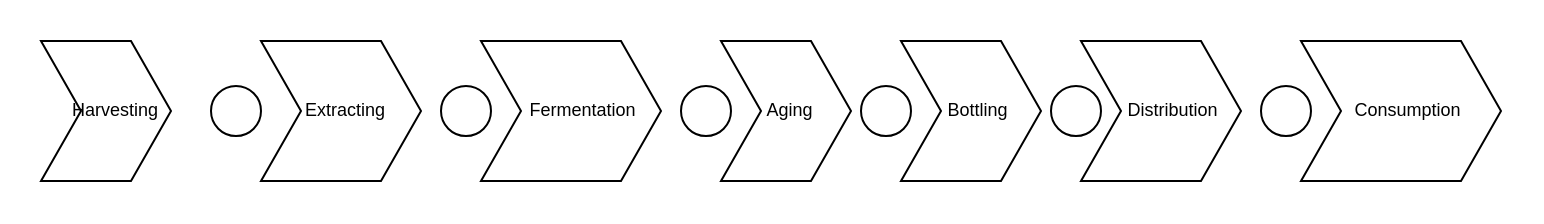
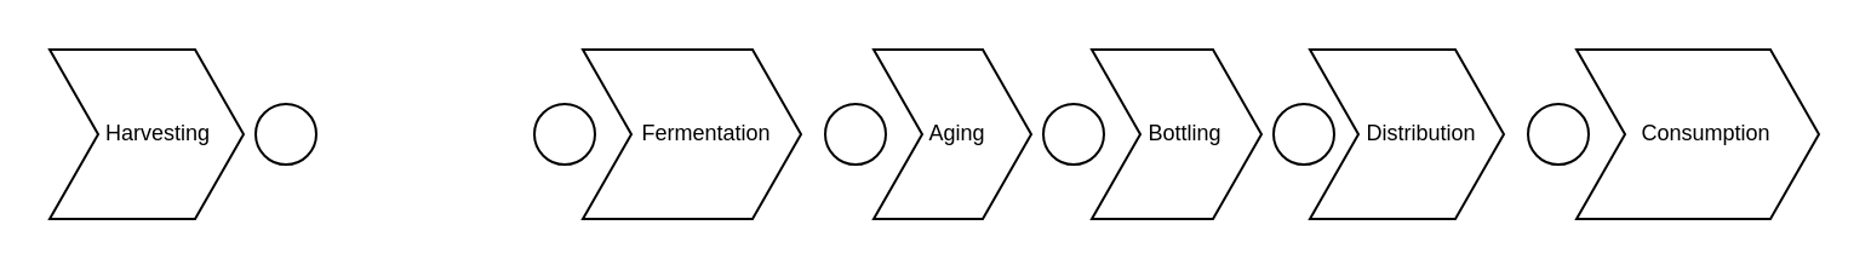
  <mxCell id="0" />
  <mxCell id="1" parent="0" />
- <mxCell id="2" value="&amp;nbsp; &amp;nbsp; Harvesting" style="shape=step;perimeter=stepPerimeter;whiteSpace=wrap;html=1;fixedSize=1;align=center;fontSize=9;" vertex="1" parent="1"><mxGeometry x="20" y="20" width="65" height="70" as="geometry" /></mxCell>
- <mxCell id="3" value="&amp;nbsp; Extracting" style="shape=step;perimeter=stepPerimeter;whiteSpace=wrap;html=1;fixedSize=1;fontSize=9;" vertex="1" parent="1"><mxGeometry x="130" y="20" width="80" height="70" as="geometry" /></mxCell>
+ <mxCell id="2" value="&amp;nbsp; &amp;nbsp; Harvesting" style="shape=step;perimeter=stepPerimeter;whiteSpace=wrap;html=1;fixedSize=1;align=center;fontSize=9;" vertex="1" parent="1"><mxGeometry x="20" y="20" width="80" height="70" as="geometry" /></mxCell>
  <mxCell id="4" value="&amp;nbsp; Aging" style="shape=step;perimeter=stepPerimeter;whiteSpace=wrap;html=1;fixedSize=1;fontSize=9;" vertex="1" parent="1"><mxGeometry x="360" y="20" width="65" height="70" as="geometry" /></mxCell>
  <mxCell id="5" value="&amp;nbsp; &amp;nbsp; &amp;nbsp;Fermentation" style="shape=step;perimeter=stepPerimeter;whiteSpace=wrap;html=1;fixedSize=1;fontSize=9;" vertex="1" parent="1"><mxGeometry x="240" y="20" width="90" height="70" as="geometry" /></mxCell>
  <mxCell id="6" value="&amp;nbsp; &amp;nbsp;Bottling" style="shape=step;perimeter=stepPerimeter;whiteSpace=wrap;html=1;fixedSize=1;fontSize=9;" vertex="1" parent="1"><mxGeometry x="450" y="20" width="70" height="70" as="geometry" /></mxCell>
  <mxCell id="7" value="" style="ellipse;whiteSpace=wrap;html=1;aspect=fixed;" vertex="1" parent="1"><mxGeometry x="105" y="42.5" width="25" height="25" as="geometry" /></mxCell>
  <mxCell id="8" value="" style="ellipse;whiteSpace=wrap;html=1;aspect=fixed;" vertex="1" parent="1"><mxGeometry x="220" y="42.5" width="25" height="25" as="geometry" /></mxCell>
  <mxCell id="9" value="" style="ellipse;whiteSpace=wrap;html=1;aspect=fixed;" vertex="1" parent="1"><mxGeometry x="340" y="42.5" width="25" height="25" as="geometry" /></mxCell>
  <mxCell id="10" value="" style="ellipse;whiteSpace=wrap;html=1;aspect=fixed;" vertex="1" parent="1"><mxGeometry x="430" y="42.5" width="25" height="25" as="geometry" /></mxCell>
  <mxCell id="11" value="" style="ellipse;whiteSpace=wrap;html=1;aspect=fixed;" vertex="1" parent="1"><mxGeometry x="525" y="42.5" width="25" height="25" as="geometry" /></mxCell>
  <mxCell id="12" value="&amp;nbsp; &amp;nbsp; &amp;nbsp;Distribution" style="shape=step;perimeter=stepPerimeter;whiteSpace=wrap;html=1;fixedSize=1;fontSize=9;" vertex="1" parent="1"><mxGeometry x="540" y="20" width="80" height="70" as="geometry" /></mxCell>
  <mxCell id="13" value="&amp;nbsp; &amp;nbsp;Consumption" style="shape=step;perimeter=stepPerimeter;whiteSpace=wrap;html=1;fixedSize=1;fontSize=9;" vertex="1" parent="1"><mxGeometry x="650" y="20" width="100" height="70" as="geometry" /></mxCell>
  <mxCell id="14" value="" style="ellipse;whiteSpace=wrap;html=1;aspect=fixed;" vertex="1" parent="1"><mxGeometry x="630" y="42.5" width="25" height="25" as="geometry" /></mxCell>
